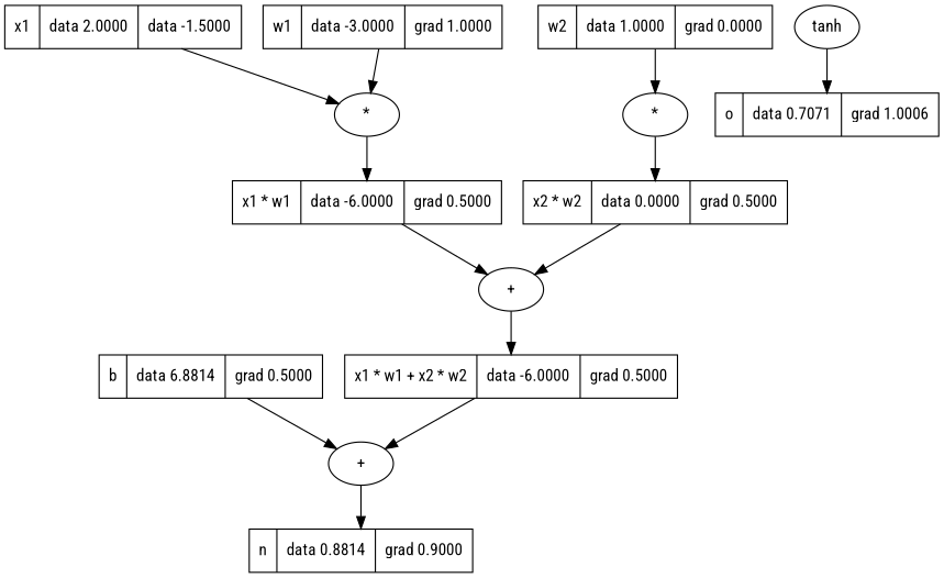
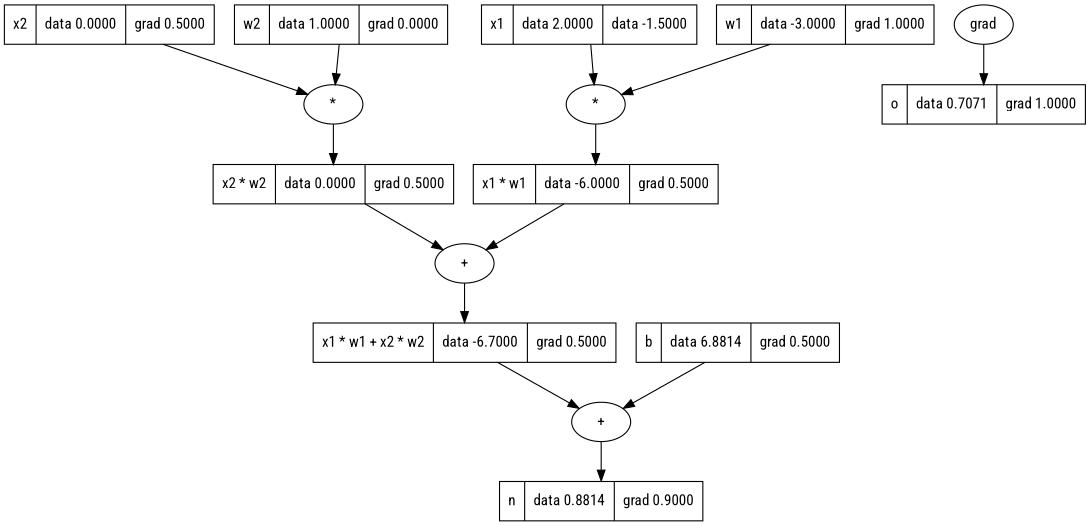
  digraph {
    fontname="Roboto Condensed"
    rankdir=TB
    node [fontname="Roboto Condensed" shape=record]
    edge [fontname="Roboto Condensed"]
+   n1 [label="x2 | data 0.0000 | grad 0.5000"]
    n2 [label="*" shape=""]
    n3 [label="x2 * w2 | data 0.0000 | grad 0.5000"]
    n4 [label="x1 * w1 | data -6.0000 | grad 0.5000"]
    n5 [label="+" shape=""]
-   n6 [label="x1 * w1 + x2 * w2 | data -6.0000 | grad 0.5000"]
+   n6 [label="x1 * w1 + x2 * w2 | data -6.7000 | grad 0.5000"]
    n7 [label="*" shape=""]
    n8 [label="x1 | data 2.0000 | data -1.5000"]
    n9 [label="b | data 6.8814 | grad 0.5000"]
    n10 [label="+" shape=""]
    n11 [label="n | data 0.8814 | grad 0.9000"]
-   n12 [label=tanh shape=""]
-   n13 [label="o | data 0.7071 | grad 1.0006"]
+   n12 [label=grad shape=""]
+   n13 [label="o | data 0.7071 | grad 1.0000"]
    n14 [label="w2 | data 1.0000 | grad 0.0000"]
    n15 [label="w1 | data -3.0000 | grad 1.0000"]
+   n1 -> n2
    n2 -> n3
    n3 -> n5
    n4 -> n5
    n5 -> n6
    n6 -> n10
    n7 -> n4
    n8 -> n7
    n9 -> n10
    n10 -> n11
    n12 -> n13
    n14 -> n2
    n15 -> n7
  }
